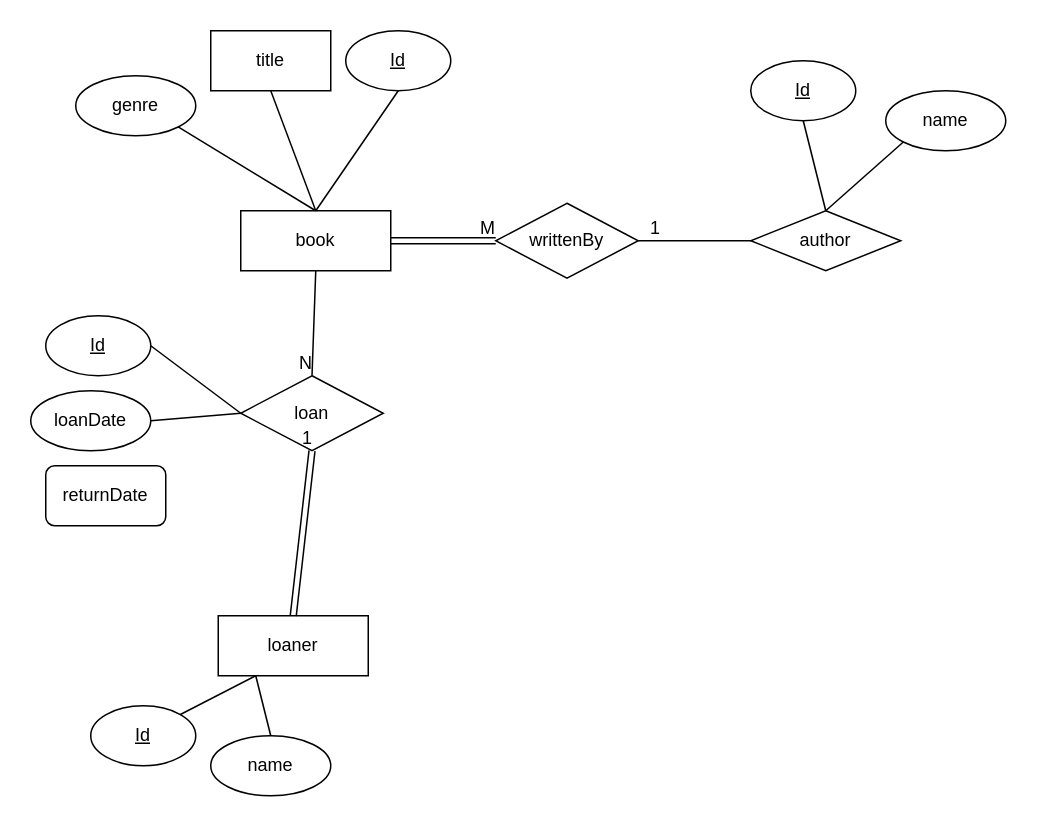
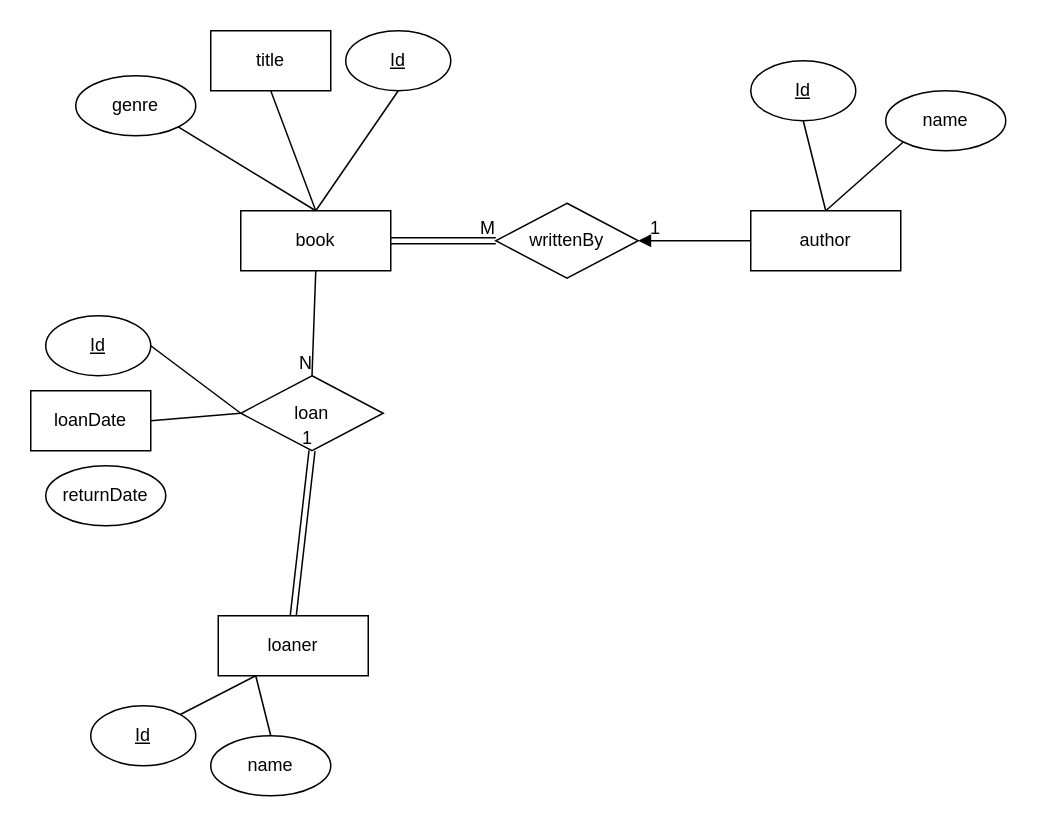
  <mxCell id="0" />
  <mxCell id="1" parent="0" />
  <mxCell id="2" value="book" style="whiteSpace=wrap;html=1;align=center;" vertex="1" parent="1"><mxGeometry x="160" y="140" width="100" height="40" as="geometry" /></mxCell>
- <mxCell id="3" value="author" style="rhombus;whiteSpace=wrap;html=1;align=center;" vertex="1" parent="1"><mxGeometry x="500" y="140" width="100" height="40" as="geometry" /></mxCell>
+ <mxCell id="3" value="author" style="whiteSpace=wrap;html=1;align=center;" vertex="1" parent="1"><mxGeometry x="500" y="140" width="100" height="40" as="geometry" /></mxCell>
  <mxCell id="4" value="loaner" style="whiteSpace=wrap;html=1;align=center;" vertex="1" parent="1"><mxGeometry x="145" y="410" width="100" height="40" as="geometry" /></mxCell>
  <mxCell id="5" value="writtenBy" style="shape=rhombus;perimeter=rhombusPerimeter;whiteSpace=wrap;html=1;align=center;" vertex="1" parent="1"><mxGeometry x="330" y="135" width="95" height="50" as="geometry" /></mxCell>
  <mxCell id="6" value="loan" style="shape=rhombus;perimeter=rhombusPerimeter;whiteSpace=wrap;html=1;align=center;" vertex="1" parent="1"><mxGeometry x="160" y="250" width="95" height="50" as="geometry" /></mxCell>
  <mxCell id="7" value="&lt;u&gt;Id&lt;/u&gt;" style="ellipse;whiteSpace=wrap;html=1;align=center;" vertex="1" parent="1"><mxGeometry x="230" y="20" width="70" height="40" as="geometry" /></mxCell>
  <mxCell id="8" value="&lt;u&gt;Id&lt;/u&gt;" style="ellipse;whiteSpace=wrap;html=1;align=center;" vertex="1" parent="1"><mxGeometry x="500" y="40" width="70" height="40" as="geometry" /></mxCell>
  <mxCell id="9" value="&lt;u&gt;Id&lt;/u&gt;" style="ellipse;whiteSpace=wrap;html=1;align=center;" vertex="1" parent="1"><mxGeometry x="60" y="470" width="70" height="40" as="geometry" /></mxCell>
  <mxCell id="10" value="&lt;u&gt;Id&lt;/u&gt;" style="ellipse;whiteSpace=wrap;html=1;align=center;" vertex="1" parent="1"><mxGeometry x="30" y="210" width="70" height="40" as="geometry" /></mxCell>
  <mxCell id="11" value="name" style="ellipse;whiteSpace=wrap;html=1;align=center;" vertex="1" parent="1"><mxGeometry x="590" y="60" width="80" height="40" as="geometry" /></mxCell>
  <mxCell id="12" value="name" style="ellipse;whiteSpace=wrap;html=1;align=center;" vertex="1" parent="1"><mxGeometry x="140" y="490" width="80" height="40" as="geometry" /></mxCell>
- <mxCell id="13" value="loanDate" style="ellipse;whiteSpace=wrap;html=1;align=center;" vertex="1" parent="1"><mxGeometry x="20" y="260" width="80" height="40" as="geometry" /></mxCell>
- <mxCell id="14" value="returnDate" style="whiteSpace=wrap;html=1;align=center;rounded=1;" vertex="1" parent="1"><mxGeometry x="30" y="310" width="80" height="40" as="geometry" /></mxCell>
+ <mxCell id="13" value="loanDate" style="whiteSpace=wrap;html=1;align=center;rounded=0;" vertex="1" parent="1"><mxGeometry x="20" y="260" width="80" height="40" as="geometry" /></mxCell>
+ <mxCell id="14" value="returnDate" style="ellipse;whiteSpace=wrap;html=1;align=center;" vertex="1" parent="1"><mxGeometry x="30" y="310" width="80" height="40" as="geometry" /></mxCell>
  <mxCell id="15" value="title" style="whiteSpace=wrap;html=1;align=center;rounded=0;" vertex="1" parent="1"><mxGeometry x="140" y="20" width="80" height="40" as="geometry" /></mxCell>
  <mxCell id="16" value="genre" style="ellipse;whiteSpace=wrap;html=1;align=center;" vertex="1" parent="1"><mxGeometry x="50" y="50" width="80" height="40" as="geometry" /></mxCell>
  <mxCell id="17" value="" style="shape=link;html=1;rounded=0;exitX=1;exitY=0.5;exitDx=0;exitDy=0;entryX=0;entryY=0.5;entryDx=0;entryDy=0;" edge="1" parent="1" source="2" target="5"><mxGeometry relative="1" as="geometry"><mxPoint x="290" y="390" as="sourcePoint" /><mxPoint x="450" y="390" as="targetPoint" /></mxGeometry></mxCell>
  <mxCell id="18" value="M" style="resizable=0;html=1;align=right;verticalAlign=bottom;" connectable="0" vertex="1" parent="17"><mxGeometry x="1" relative="1" as="geometry" /></mxCell>
- <mxCell id="19" value="" style="endArrow=none;html=1;rounded=0;exitX=0;exitY=0.5;exitDx=0;exitDy=0;entryX=1;entryY=0.5;entryDx=0;entryDy=0;" edge="1" parent="1" source="3" target="5"><mxGeometry relative="1" as="geometry"><mxPoint x="290" y="390" as="sourcePoint" /><mxPoint x="450" y="390" as="targetPoint" /></mxGeometry></mxCell>
+ <mxCell id="19" value="" style="endArrow=block;html=1;rounded=0;exitX=0;exitY=0.5;exitDx=0;exitDy=0;entryX=1;entryY=0.5;entryDx=0;entryDy=0;" edge="1" parent="1" source="3" target="5"><mxGeometry relative="1" as="geometry"><mxPoint x="290" y="390" as="sourcePoint" /><mxPoint x="450" y="390" as="targetPoint" /></mxGeometry></mxCell>
  <mxCell id="20" value="1" style="resizable=0;html=1;align=right;verticalAlign=bottom;" connectable="0" vertex="1" parent="19"><mxGeometry x="1" relative="1" as="geometry"><mxPoint x="15" as="offset" /></mxGeometry></mxCell>
  <mxCell id="21" value="" style="shape=link;html=1;rounded=0;entryX=0.5;entryY=1;entryDx=0;entryDy=0;exitX=0.5;exitY=0;exitDx=0;exitDy=0;" edge="1" parent="1" source="4" target="6"><mxGeometry relative="1" as="geometry"><mxPoint x="290" y="390" as="sourcePoint" /><mxPoint x="450" y="390" as="targetPoint" /></mxGeometry></mxCell>
  <mxCell id="22" value="1" style="resizable=0;html=1;align=right;verticalAlign=bottom;" connectable="0" vertex="1" parent="21"><mxGeometry x="1" relative="1" as="geometry" /></mxCell>
  <mxCell id="23" value="" style="endArrow=none;html=1;rounded=0;exitX=0.5;exitY=1;exitDx=0;exitDy=0;entryX=0.5;entryY=0;entryDx=0;entryDy=0;" edge="1" parent="1" source="2" target="6"><mxGeometry relative="1" as="geometry"><mxPoint x="290" y="390" as="sourcePoint" /><mxPoint x="450" y="390" as="targetPoint" /></mxGeometry></mxCell>
  <mxCell id="24" value="N" style="resizable=0;html=1;align=right;verticalAlign=bottom;" connectable="0" vertex="1" parent="23"><mxGeometry x="1" relative="1" as="geometry" /></mxCell>
  <mxCell id="25" value="" style="endArrow=none;html=1;rounded=0;exitX=1;exitY=0.5;exitDx=0;exitDy=0;entryX=0;entryY=0.5;entryDx=0;entryDy=0;" edge="1" parent="1" source="10" target="6"><mxGeometry relative="1" as="geometry"><mxPoint x="290" y="390" as="sourcePoint" /><mxPoint x="450" y="390" as="targetPoint" /></mxGeometry></mxCell>
  <mxCell id="26" value="" style="endArrow=none;html=1;rounded=0;exitX=1;exitY=0.5;exitDx=0;exitDy=0;entryX=0;entryY=0.5;entryDx=0;entryDy=0;" edge="1" parent="1" source="13" target="6"><mxGeometry relative="1" as="geometry"><mxPoint x="110" y="240" as="sourcePoint" /><mxPoint x="170" y="285" as="targetPoint" /></mxGeometry></mxCell>
  <mxCell id="27" value="" style="endArrow=none;html=1;rounded=0;exitX=0.25;exitY=1;exitDx=0;exitDy=0;entryX=1;entryY=0;entryDx=0;entryDy=0;" edge="1" parent="1" source="4" target="9"><mxGeometry relative="1" as="geometry"><mxPoint x="120" y="340" as="sourcePoint" /><mxPoint x="170" y="285" as="targetPoint" /></mxGeometry></mxCell>
  <mxCell id="28" value="" style="endArrow=none;html=1;rounded=0;exitX=0.25;exitY=1;exitDx=0;exitDy=0;entryX=0.5;entryY=0;entryDx=0;entryDy=0;" edge="1" parent="1" source="4" target="12"><mxGeometry relative="1" as="geometry"><mxPoint x="195" y="430" as="sourcePoint" /><mxPoint x="129.749" y="485.858" as="targetPoint" /></mxGeometry></mxCell>
  <mxCell id="29" value="" style="endArrow=none;html=1;rounded=0;exitX=1;exitY=1;exitDx=0;exitDy=0;entryX=0.5;entryY=0;entryDx=0;entryDy=0;" edge="1" parent="1" source="16" target="2"><mxGeometry relative="1" as="geometry"><mxPoint x="195" y="430" as="sourcePoint" /><mxPoint x="190" y="500" as="targetPoint" /></mxGeometry></mxCell>
  <mxCell id="30" value="" style="endArrow=none;html=1;rounded=0;exitX=0.5;exitY=1;exitDx=0;exitDy=0;entryX=0.5;entryY=0;entryDx=0;entryDy=0;" edge="1" parent="1" source="15" target="2"><mxGeometry relative="1" as="geometry"><mxPoint x="128.284" y="94.142" as="sourcePoint" /><mxPoint x="220" y="150" as="targetPoint" /></mxGeometry></mxCell>
  <mxCell id="31" value="" style="endArrow=none;html=1;rounded=0;exitX=0.5;exitY=1;exitDx=0;exitDy=0;" edge="1" parent="1" source="7"><mxGeometry relative="1" as="geometry"><mxPoint x="190" y="70" as="sourcePoint" /><mxPoint x="210" y="140" as="targetPoint" /></mxGeometry></mxCell>
  <mxCell id="32" value="" style="endArrow=none;html=1;rounded=0;exitX=0.5;exitY=1;exitDx=0;exitDy=0;entryX=0.5;entryY=0;entryDx=0;entryDy=0;" edge="1" parent="1" source="8" target="3"><mxGeometry relative="1" as="geometry"><mxPoint x="275" y="70" as="sourcePoint" /><mxPoint x="220" y="150" as="targetPoint" /></mxGeometry></mxCell>
  <mxCell id="33" value="" style="endArrow=none;html=1;rounded=0;exitX=0;exitY=1;exitDx=0;exitDy=0;entryX=0.5;entryY=0;entryDx=0;entryDy=0;" edge="1" parent="1" source="11" target="3"><mxGeometry relative="1" as="geometry"><mxPoint x="545" y="90" as="sourcePoint" /><mxPoint x="560" y="150" as="targetPoint" /></mxGeometry></mxCell>
